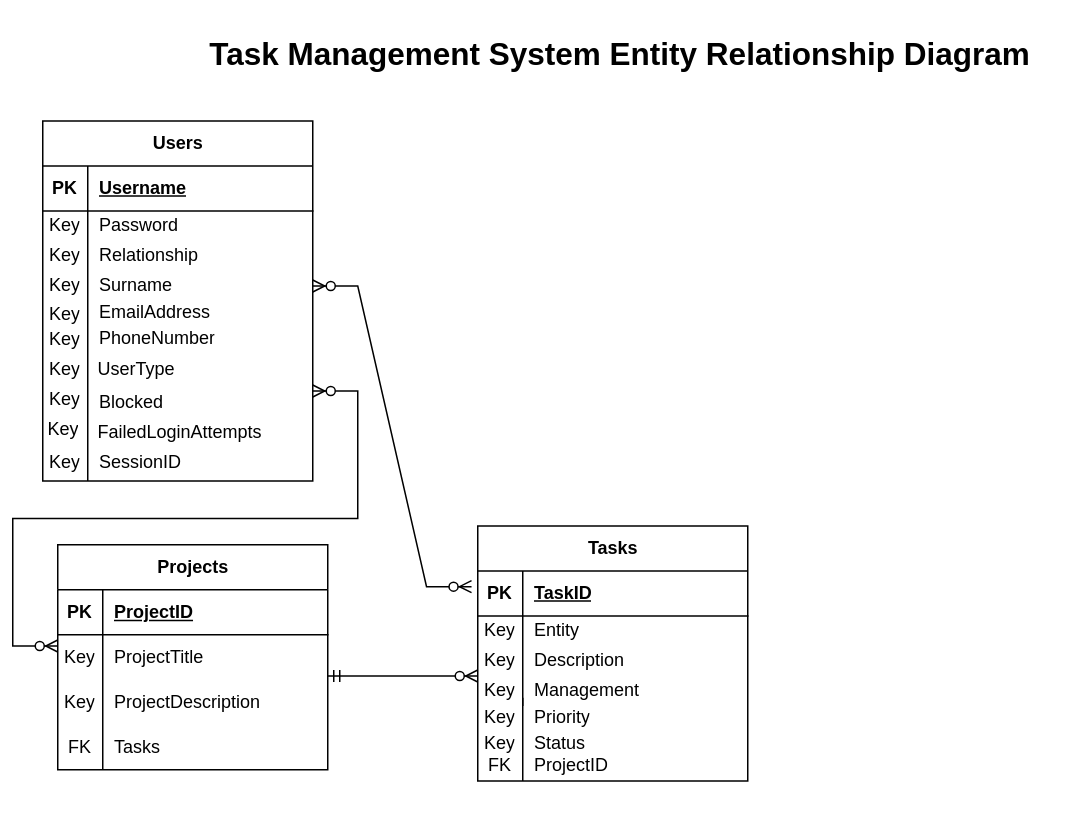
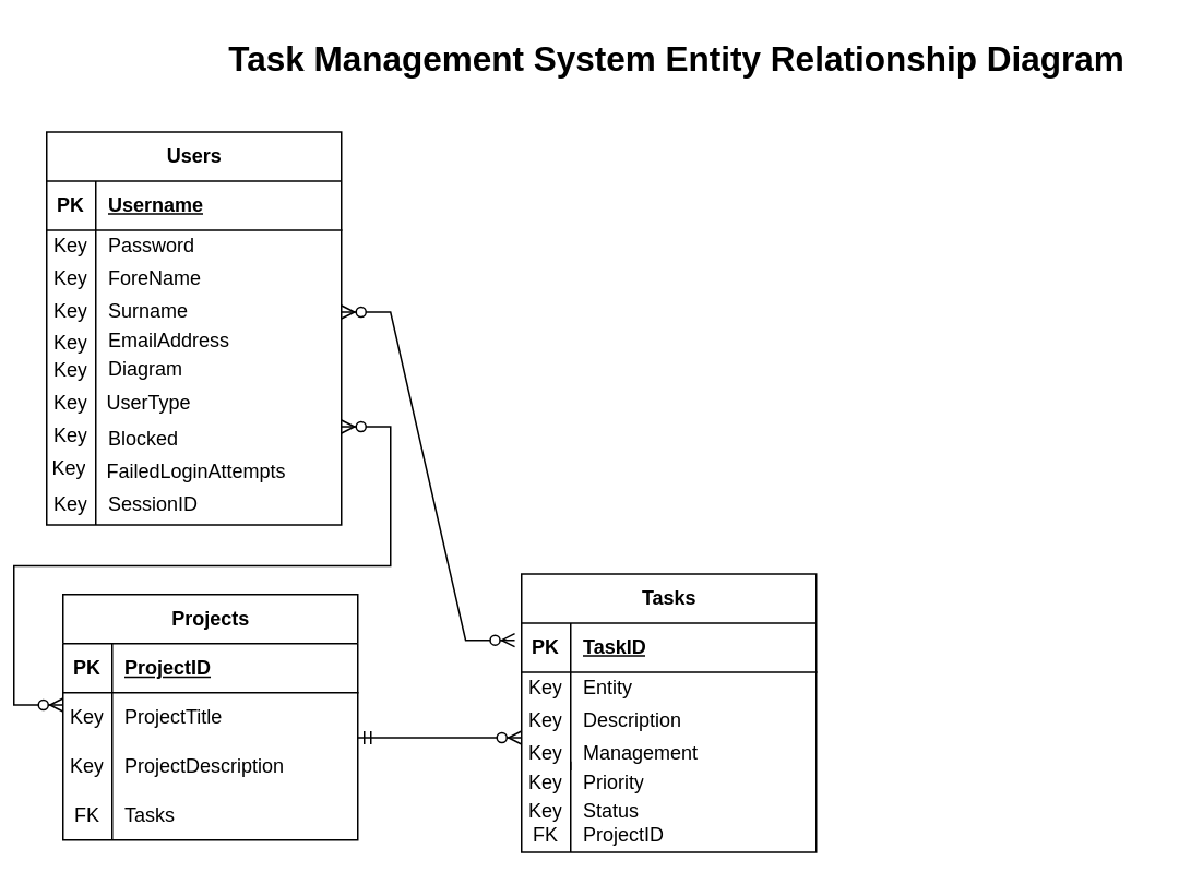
  <mxCell id="0" />
  <mxCell id="1" parent="0" />
  <mxCell id="2" value="" style="group" parent="1" vertex="1" connectable="0"><mxGeometry x="21" y="80" width="180" height="240" as="geometry" /></mxCell>
  <mxCell id="3" value="Users" style="shape=table;startSize=30;container=1;collapsible=1;childLayout=tableLayout;fixedRows=1;rowLines=0;fontStyle=1;align=center;resizeLast=1;html=1;" parent="2" vertex="1"><mxGeometry width="180" height="240" as="geometry" /></mxCell>
  <mxCell id="4" value="" style="shape=tableRow;horizontal=0;startSize=0;swimlaneHead=0;swimlaneBody=0;fillColor=none;collapsible=0;dropTarget=0;points=[[0,0.5],[1,0.5]];portConstraint=eastwest;top=0;left=0;right=0;bottom=1;" parent="3" vertex="1"><mxGeometry y="30" width="180" height="30" as="geometry" /></mxCell>
  <mxCell id="5" value="PK" style="shape=partialRectangle;connectable=0;fillColor=none;top=0;left=0;bottom=0;right=0;fontStyle=1;overflow=hidden;whiteSpace=wrap;html=1;" parent="4" vertex="1"><mxGeometry width="30" height="30" as="geometry"><mxRectangle width="30" height="30" as="alternateBounds" /></mxGeometry></mxCell>
  <mxCell id="6" value="Username" style="shape=partialRectangle;connectable=0;fillColor=none;top=0;left=0;bottom=0;right=0;align=left;spacingLeft=6;fontStyle=5;overflow=hidden;whiteSpace=wrap;html=1;" parent="4" vertex="1"><mxGeometry x="30" width="150" height="30" as="geometry"><mxRectangle width="150" height="30" as="alternateBounds" /></mxGeometry></mxCell>
  <mxCell id="7" value="" style="shape=tableRow;horizontal=0;startSize=0;swimlaneHead=0;swimlaneBody=0;fillColor=none;collapsible=0;dropTarget=0;points=[[0,0.5],[1,0.5]];portConstraint=eastwest;top=0;left=0;right=0;bottom=0;" parent="3" vertex="1"><mxGeometry y="60" width="180" height="20" as="geometry" /></mxCell>
  <mxCell id="8" value="Key" style="shape=partialRectangle;connectable=0;fillColor=none;top=0;left=0;bottom=0;right=0;editable=1;overflow=hidden;whiteSpace=wrap;html=1;" parent="7" vertex="1"><mxGeometry width="30" height="20" as="geometry"><mxRectangle width="30" height="20" as="alternateBounds" /></mxGeometry></mxCell>
  <mxCell id="9" value="Password" style="shape=partialRectangle;connectable=0;fillColor=none;top=0;left=0;bottom=0;right=0;align=left;spacingLeft=6;overflow=hidden;whiteSpace=wrap;html=1;" parent="7" vertex="1"><mxGeometry x="30" width="150" height="20" as="geometry"><mxRectangle width="150" height="20" as="alternateBounds" /></mxGeometry></mxCell>
  <mxCell id="10" value="" style="shape=tableRow;horizontal=0;startSize=0;swimlaneHead=0;swimlaneBody=0;fillColor=none;collapsible=0;dropTarget=0;points=[[0,0.5],[1,0.5]];portConstraint=eastwest;top=0;left=0;right=0;bottom=0;" parent="3" vertex="1"><mxGeometry y="80" width="180" height="20" as="geometry" /></mxCell>
  <mxCell id="11" value="Key" style="shape=partialRectangle;connectable=0;fillColor=none;top=0;left=0;bottom=0;right=0;editable=1;overflow=hidden;whiteSpace=wrap;html=1;" parent="10" vertex="1"><mxGeometry width="30" height="20" as="geometry"><mxRectangle width="30" height="20" as="alternateBounds" /></mxGeometry></mxCell>
- <mxCell id="12" value="Relationship" style="shape=partialRectangle;connectable=0;fillColor=none;top=0;left=0;bottom=0;right=0;align=left;spacingLeft=6;overflow=hidden;whiteSpace=wrap;html=1;" parent="10" vertex="1"><mxGeometry x="30" width="150" height="20" as="geometry"><mxRectangle width="150" height="20" as="alternateBounds" /></mxGeometry></mxCell>
+ <mxCell id="12" value="ForeName" style="shape=partialRectangle;connectable=0;fillColor=none;top=0;left=0;bottom=0;right=0;align=left;spacingLeft=6;overflow=hidden;whiteSpace=wrap;html=1;" parent="10" vertex="1"><mxGeometry x="30" width="150" height="20" as="geometry"><mxRectangle width="150" height="20" as="alternateBounds" /></mxGeometry></mxCell>
  <mxCell id="13" value="" style="shape=tableRow;horizontal=0;startSize=0;swimlaneHead=0;swimlaneBody=0;fillColor=none;collapsible=0;dropTarget=0;points=[[0,0.5],[1,0.5]];portConstraint=eastwest;top=0;left=0;right=0;bottom=0;" parent="3" vertex="1"><mxGeometry y="100" width="180" height="20" as="geometry" /></mxCell>
  <mxCell id="14" value="Key" style="shape=partialRectangle;connectable=0;fillColor=none;top=0;left=0;bottom=0;right=0;editable=1;overflow=hidden;whiteSpace=wrap;html=1;" parent="13" vertex="1"><mxGeometry width="30" height="20" as="geometry"><mxRectangle width="30" height="20" as="alternateBounds" /></mxGeometry></mxCell>
  <mxCell id="15" value="Surname" style="shape=partialRectangle;connectable=0;fillColor=none;top=0;left=0;bottom=0;right=0;align=left;spacingLeft=6;overflow=hidden;whiteSpace=wrap;html=1;" parent="13" vertex="1"><mxGeometry x="30" width="150" height="20" as="geometry"><mxRectangle width="150" height="20" as="alternateBounds" /></mxGeometry></mxCell>
  <mxCell id="16" value="" style="line;strokeWidth=1;rotatable=0;dashed=0;labelPosition=right;align=left;verticalAlign=middle;spacingTop=0;spacingLeft=6;points=[];portConstraint=eastwest;flipV=0;flipH=1;direction=south;" parent="2" vertex="1"><mxGeometry x="25" y="120" width="10" height="120" as="geometry" /></mxCell>
  <mxCell id="17" value="EmailAddress" style="shape=partialRectangle;connectable=0;fillColor=none;top=0;left=0;bottom=0;right=0;align=left;spacingLeft=6;overflow=hidden;whiteSpace=wrap;html=1;" parent="2" vertex="1"><mxGeometry x="30" y="115" width="150" height="26.667" as="geometry"><mxRectangle width="150" height="20" as="alternateBounds" /></mxGeometry></mxCell>
- <mxCell id="18" value="PhoneNumber" style="shape=partialRectangle;connectable=0;fillColor=none;top=0;left=0;bottom=0;right=0;align=left;spacingLeft=6;overflow=hidden;whiteSpace=wrap;html=1;" parent="2" vertex="1"><mxGeometry x="30" y="131.238" width="150" height="26.667" as="geometry"><mxRectangle width="150" height="20" as="alternateBounds" /></mxGeometry></mxCell>
+ <mxCell id="18" value="Diagram" style="shape=partialRectangle;connectable=0;fillColor=none;top=0;left=0;bottom=0;right=0;align=left;spacingLeft=6;overflow=hidden;whiteSpace=wrap;html=1;" parent="2" vertex="1"><mxGeometry x="30" y="131.238" width="150" height="26.667" as="geometry"><mxRectangle width="150" height="20" as="alternateBounds" /></mxGeometry></mxCell>
  <mxCell id="19" value="Key" style="shape=partialRectangle;connectable=0;fillColor=none;top=0;left=0;bottom=0;right=0;editable=1;overflow=hidden;whiteSpace=wrap;html=1;" parent="2" vertex="1"><mxGeometry y="115.857" width="30" height="26.667" as="geometry"><mxRectangle width="30" height="20" as="alternateBounds" /></mxGeometry></mxCell>
  <mxCell id="20" value="Key" style="shape=partialRectangle;connectable=0;fillColor=none;top=0;left=0;bottom=0;right=0;editable=1;overflow=hidden;whiteSpace=wrap;html=1;" parent="2" vertex="1"><mxGeometry y="133.095" width="30" height="26.667" as="geometry"><mxRectangle width="30" height="20" as="alternateBounds" /></mxGeometry></mxCell>
  <mxCell id="21" value="UserType" style="shape=partialRectangle;connectable=0;fillColor=none;top=0;left=0;bottom=0;right=0;align=left;spacingLeft=6;overflow=hidden;whiteSpace=wrap;html=1;" parent="2" vertex="1"><mxGeometry x="29" y="152.476" width="150" height="26.667" as="geometry"><mxRectangle width="150" height="20" as="alternateBounds" /></mxGeometry></mxCell>
  <mxCell id="22" value="Key" style="shape=partialRectangle;connectable=0;fillColor=none;top=0;left=0;bottom=0;right=0;editable=1;overflow=hidden;whiteSpace=wrap;html=1;" parent="2" vertex="1"><mxGeometry y="172.19" width="30" height="26.667" as="geometry"><mxRectangle width="30" height="20" as="alternateBounds" /></mxGeometry></mxCell>
  <mxCell id="23" value="" style="group" parent="1" vertex="1" connectable="0"><mxGeometry x="311" y="350" width="180" height="175" as="geometry" /></mxCell>
  <mxCell id="24" value="Tasks" style="shape=table;startSize=30;container=1;collapsible=1;childLayout=tableLayout;fixedRows=1;rowLines=0;fontStyle=1;align=center;resizeLast=1;html=1;" parent="23" vertex="1"><mxGeometry width="180" height="170" as="geometry" /></mxCell>
  <mxCell id="25" value="" style="shape=tableRow;horizontal=0;startSize=0;swimlaneHead=0;swimlaneBody=0;fillColor=none;collapsible=0;dropTarget=0;points=[[0,0.5],[1,0.5]];portConstraint=eastwest;top=0;left=0;right=0;bottom=1;" parent="24" vertex="1"><mxGeometry y="30" width="180" height="30" as="geometry" /></mxCell>
  <mxCell id="26" value="PK" style="shape=partialRectangle;connectable=0;fillColor=none;top=0;left=0;bottom=0;right=0;fontStyle=1;overflow=hidden;whiteSpace=wrap;html=1;" parent="25" vertex="1"><mxGeometry width="30" height="30" as="geometry"><mxRectangle width="30" height="30" as="alternateBounds" /></mxGeometry></mxCell>
  <mxCell id="27" value="TaskID" style="shape=partialRectangle;connectable=0;fillColor=none;top=0;left=0;bottom=0;right=0;align=left;spacingLeft=6;fontStyle=5;overflow=hidden;whiteSpace=wrap;html=1;" parent="25" vertex="1"><mxGeometry x="30" width="150" height="30" as="geometry"><mxRectangle width="150" height="30" as="alternateBounds" /></mxGeometry></mxCell>
  <mxCell id="28" value="" style="shape=tableRow;horizontal=0;startSize=0;swimlaneHead=0;swimlaneBody=0;fillColor=none;collapsible=0;dropTarget=0;points=[[0,0.5],[1,0.5]];portConstraint=eastwest;top=0;left=0;right=0;bottom=0;" parent="24" vertex="1"><mxGeometry y="60" width="180" height="20" as="geometry" /></mxCell>
  <mxCell id="29" value="" style="shape=partialRectangle;connectable=0;fillColor=none;top=0;left=0;bottom=0;right=0;editable=1;overflow=hidden;whiteSpace=wrap;html=1;" parent="28" vertex="1"><mxGeometry width="30" height="20" as="geometry"><mxRectangle width="30" height="20" as="alternateBounds" /></mxGeometry></mxCell>
  <mxCell id="30" value="Entity" style="shape=partialRectangle;connectable=0;fillColor=none;top=0;left=0;bottom=0;right=0;align=left;spacingLeft=6;overflow=hidden;whiteSpace=wrap;html=1;" parent="28" vertex="1"><mxGeometry x="30" width="150" height="20" as="geometry"><mxRectangle width="150" height="20" as="alternateBounds" /></mxGeometry></mxCell>
  <mxCell id="31" value="" style="shape=tableRow;horizontal=0;startSize=0;swimlaneHead=0;swimlaneBody=0;fillColor=none;collapsible=0;dropTarget=0;points=[[0,0.5],[1,0.5]];portConstraint=eastwest;top=0;left=0;right=0;bottom=0;" parent="24" vertex="1"><mxGeometry y="80" width="180" height="20" as="geometry" /></mxCell>
  <mxCell id="32" value="" style="shape=partialRectangle;connectable=0;fillColor=none;top=0;left=0;bottom=0;right=0;editable=1;overflow=hidden;whiteSpace=wrap;html=1;" parent="31" vertex="1"><mxGeometry width="30" height="20" as="geometry"><mxRectangle width="30" height="20" as="alternateBounds" /></mxGeometry></mxCell>
  <mxCell id="33" value="Description" style="shape=partialRectangle;connectable=0;fillColor=none;top=0;left=0;bottom=0;right=0;align=left;spacingLeft=6;overflow=hidden;whiteSpace=wrap;html=1;" parent="31" vertex="1"><mxGeometry x="30" width="150" height="20" as="geometry"><mxRectangle width="150" height="20" as="alternateBounds" /></mxGeometry></mxCell>
  <mxCell id="34" value="" style="shape=tableRow;horizontal=0;startSize=0;swimlaneHead=0;swimlaneBody=0;fillColor=none;collapsible=0;dropTarget=0;points=[[0,0.5],[1,0.5]];portConstraint=eastwest;top=0;left=0;right=0;bottom=0;" parent="24" vertex="1"><mxGeometry y="100" width="180" height="20" as="geometry" /></mxCell>
  <mxCell id="35" value="" style="shape=partialRectangle;connectable=0;fillColor=none;top=0;left=0;bottom=0;right=0;editable=1;overflow=hidden;whiteSpace=wrap;html=1;" parent="34" vertex="1"><mxGeometry width="30" height="20" as="geometry"><mxRectangle width="30" height="20" as="alternateBounds" /></mxGeometry></mxCell>
  <mxCell id="36" value="Management" style="shape=partialRectangle;connectable=0;fillColor=none;top=0;left=0;bottom=0;right=0;align=left;spacingLeft=6;overflow=hidden;whiteSpace=wrap;html=1;" parent="34" vertex="1"><mxGeometry x="30" width="150" height="20" as="geometry"><mxRectangle width="150" height="20" as="alternateBounds" /></mxGeometry></mxCell>
  <mxCell id="37" value="" style="line;strokeWidth=1;rotatable=0;dashed=0;labelPosition=right;align=left;verticalAlign=middle;spacingTop=0;spacingLeft=6;points=[];portConstraint=eastwest;direction=south;" parent="23" vertex="1"><mxGeometry x="25" y="114.5" width="10" height="55.5" as="geometry" /></mxCell>
  <mxCell id="38" value="Priority" style="shape=partialRectangle;connectable=0;fillColor=none;top=0;left=0;bottom=0;right=0;align=left;spacingLeft=6;overflow=hidden;whiteSpace=wrap;html=1;" parent="23" vertex="1"><mxGeometry x="30" y="116" width="150" height="24" as="geometry"><mxRectangle width="150" height="30" as="alternateBounds" /></mxGeometry></mxCell>
  <mxCell id="39" value="Status" style="shape=partialRectangle;connectable=0;fillColor=none;top=0;left=0;bottom=0;right=0;align=left;spacingLeft=6;overflow=hidden;whiteSpace=wrap;html=1;" parent="23" vertex="1"><mxGeometry x="30" y="135" width="150" height="20" as="geometry"><mxRectangle width="150" height="30" as="alternateBounds" /></mxGeometry></mxCell>
  <mxCell id="40" value="ProjectID" style="shape=partialRectangle;connectable=0;fillColor=none;top=0;left=0;bottom=0;right=0;align=left;spacingLeft=6;overflow=hidden;whiteSpace=wrap;html=1;" parent="23" vertex="1"><mxGeometry x="30" y="145" width="150" height="30" as="geometry"><mxRectangle width="150" height="30" as="alternateBounds" /></mxGeometry></mxCell>
  <mxCell id="41" value="Key" style="shape=partialRectangle;connectable=0;fillColor=none;top=0;left=0;bottom=0;right=0;editable=1;overflow=hidden;whiteSpace=wrap;html=1;" parent="23" vertex="1"><mxGeometry y="60" width="30" height="20" as="geometry"><mxRectangle width="30" height="20" as="alternateBounds" /></mxGeometry></mxCell>
  <mxCell id="42" value="Key" style="shape=partialRectangle;connectable=0;fillColor=none;top=0;left=0;bottom=0;right=0;editable=1;overflow=hidden;whiteSpace=wrap;html=1;" parent="23" vertex="1"><mxGeometry y="80" width="30" height="20" as="geometry"><mxRectangle width="30" height="20" as="alternateBounds" /></mxGeometry></mxCell>
  <mxCell id="43" value="Key" style="shape=partialRectangle;connectable=0;fillColor=none;top=0;left=0;bottom=0;right=0;editable=1;overflow=hidden;whiteSpace=wrap;html=1;" parent="23" vertex="1"><mxGeometry y="100" width="30" height="20" as="geometry"><mxRectangle width="30" height="20" as="alternateBounds" /></mxGeometry></mxCell>
  <mxCell id="44" value="Key" style="shape=partialRectangle;connectable=0;fillColor=none;top=0;left=0;bottom=0;right=0;editable=1;overflow=hidden;whiteSpace=wrap;html=1;" parent="23" vertex="1"><mxGeometry y="118" width="30" height="20" as="geometry"><mxRectangle width="30" height="20" as="alternateBounds" /></mxGeometry></mxCell>
  <mxCell id="45" value="Key" style="shape=partialRectangle;connectable=0;fillColor=none;top=0;left=0;bottom=0;right=0;editable=1;overflow=hidden;whiteSpace=wrap;html=1;" parent="23" vertex="1"><mxGeometry y="135" width="30" height="20" as="geometry"><mxRectangle width="30" height="20" as="alternateBounds" /></mxGeometry></mxCell>
  <mxCell id="46" value="FK" style="shape=partialRectangle;connectable=0;fillColor=none;top=0;left=0;bottom=0;right=0;editable=1;overflow=hidden;whiteSpace=wrap;html=1;" parent="23" vertex="1"><mxGeometry y="150" width="30" height="20" as="geometry"><mxRectangle width="30" height="20" as="alternateBounds" /></mxGeometry></mxCell>
  <mxCell id="47" value="Projects" style="shape=table;startSize=30;container=1;collapsible=1;childLayout=tableLayout;fixedRows=1;rowLines=0;fontStyle=1;align=center;resizeLast=1;html=1;" parent="1" vertex="1"><mxGeometry x="31" y="362.5" width="180" height="150" as="geometry" /></mxCell>
  <mxCell id="48" value="" style="shape=tableRow;horizontal=0;startSize=0;swimlaneHead=0;swimlaneBody=0;fillColor=none;collapsible=0;dropTarget=0;points=[[0,0.5],[1,0.5]];portConstraint=eastwest;top=0;left=0;right=0;bottom=1;" parent="47" vertex="1"><mxGeometry y="30" width="180" height="30" as="geometry" /></mxCell>
  <mxCell id="49" value="PK" style="shape=partialRectangle;connectable=0;fillColor=none;top=0;left=0;bottom=0;right=0;fontStyle=1;overflow=hidden;whiteSpace=wrap;html=1;" parent="48" vertex="1"><mxGeometry width="30" height="30" as="geometry"><mxRectangle width="30" height="30" as="alternateBounds" /></mxGeometry></mxCell>
  <mxCell id="50" value="ProjectID" style="shape=partialRectangle;connectable=0;fillColor=none;top=0;left=0;bottom=0;right=0;align=left;spacingLeft=6;fontStyle=5;overflow=hidden;whiteSpace=wrap;html=1;" parent="48" vertex="1"><mxGeometry x="30" width="150" height="30" as="geometry"><mxRectangle width="150" height="30" as="alternateBounds" /></mxGeometry></mxCell>
  <mxCell id="51" value="" style="shape=tableRow;horizontal=0;startSize=0;swimlaneHead=0;swimlaneBody=0;fillColor=none;collapsible=0;dropTarget=0;points=[[0,0.5],[1,0.5]];portConstraint=eastwest;top=0;left=0;right=0;bottom=0;" parent="47" vertex="1"><mxGeometry y="60" width="180" height="30" as="geometry" /></mxCell>
  <mxCell id="52" value="Key" style="shape=partialRectangle;connectable=0;fillColor=none;top=0;left=0;bottom=0;right=0;editable=1;overflow=hidden;whiteSpace=wrap;html=1;" parent="51" vertex="1"><mxGeometry width="30" height="30" as="geometry"><mxRectangle width="30" height="30" as="alternateBounds" /></mxGeometry></mxCell>
  <mxCell id="53" value="ProjectTitle" style="shape=partialRectangle;connectable=0;fillColor=none;top=0;left=0;bottom=0;right=0;align=left;spacingLeft=6;overflow=hidden;whiteSpace=wrap;html=1;" parent="51" vertex="1"><mxGeometry x="30" width="150" height="30" as="geometry"><mxRectangle width="150" height="30" as="alternateBounds" /></mxGeometry></mxCell>
  <mxCell id="54" value="" style="shape=tableRow;horizontal=0;startSize=0;swimlaneHead=0;swimlaneBody=0;fillColor=none;collapsible=0;dropTarget=0;points=[[0,0.5],[1,0.5]];portConstraint=eastwest;top=0;left=0;right=0;bottom=0;" parent="47" vertex="1"><mxGeometry y="90" width="180" height="30" as="geometry" /></mxCell>
  <mxCell id="55" value="Key" style="shape=partialRectangle;connectable=0;fillColor=none;top=0;left=0;bottom=0;right=0;editable=1;overflow=hidden;whiteSpace=wrap;html=1;" parent="54" vertex="1"><mxGeometry width="30" height="30" as="geometry"><mxRectangle width="30" height="30" as="alternateBounds" /></mxGeometry></mxCell>
  <mxCell id="56" value="ProjectDescription" style="shape=partialRectangle;connectable=0;fillColor=none;top=0;left=0;bottom=0;right=0;align=left;spacingLeft=6;overflow=hidden;whiteSpace=wrap;html=1;" parent="54" vertex="1"><mxGeometry x="30" width="150" height="30" as="geometry"><mxRectangle width="150" height="30" as="alternateBounds" /></mxGeometry></mxCell>
  <mxCell id="57" value="" style="shape=tableRow;horizontal=0;startSize=0;swimlaneHead=0;swimlaneBody=0;fillColor=none;collapsible=0;dropTarget=0;points=[[0,0.5],[1,0.5]];portConstraint=eastwest;top=0;left=0;right=0;bottom=0;" parent="47" vertex="1"><mxGeometry y="120" width="180" height="30" as="geometry" /></mxCell>
  <mxCell id="58" value="FK" style="shape=partialRectangle;connectable=0;fillColor=none;top=0;left=0;bottom=0;right=0;editable=1;overflow=hidden;whiteSpace=wrap;html=1;" parent="57" vertex="1"><mxGeometry width="30" height="30" as="geometry"><mxRectangle width="30" height="30" as="alternateBounds" /></mxGeometry></mxCell>
  <mxCell id="59" value="Tasks" style="shape=partialRectangle;connectable=0;fillColor=none;top=0;left=0;bottom=0;right=0;align=left;spacingLeft=6;overflow=hidden;whiteSpace=wrap;html=1;" parent="57" vertex="1"><mxGeometry x="30" width="150" height="30" as="geometry"><mxRectangle width="150" height="30" as="alternateBounds" /></mxGeometry></mxCell>
  <mxCell id="60" value="" style="edgeStyle=entityRelationEdgeStyle;fontSize=12;html=1;endArrow=ERzeroToMany;startArrow=ERmandOne;rounded=0;" parent="1" edge="1"><mxGeometry width="100" height="100" relative="1" as="geometry"><mxPoint x="211" y="450" as="sourcePoint" /><mxPoint x="311" y="450" as="targetPoint" /></mxGeometry></mxCell>
  <mxCell id="61" value="" style="edgeStyle=entityRelationEdgeStyle;fontSize=12;html=1;endArrow=ERzeroToMany;endFill=1;startArrow=ERzeroToMany;rounded=0;entryX=-0.023;entryY=0.348;entryDx=0;entryDy=0;entryPerimeter=0;" parent="1" target="25" edge="1"><mxGeometry width="100" height="100" relative="1" as="geometry"><mxPoint x="201" y="190" as="sourcePoint" /><mxPoint x="301" y="90" as="targetPoint" /><Array as="points"><mxPoint x="331" y="180" /></Array></mxGeometry></mxCell>
  <mxCell id="62" value="" style="edgeStyle=entityRelationEdgeStyle;fontSize=12;html=1;endArrow=ERzeroToMany;endFill=1;startArrow=ERzeroToMany;rounded=0;" parent="1" edge="1"><mxGeometry width="100" height="100" relative="1" as="geometry"><mxPoint x="201" y="260" as="sourcePoint" /><mxPoint x="31" y="430" as="targetPoint" /><Array as="points"><mxPoint x="121" y="350" /><mxPoint x="111" y="360" /><mxPoint x="111" y="350" /><mxPoint x="111" y="350" /><mxPoint x="111" y="350" /></Array></mxGeometry></mxCell>
  <mxCell id="63" value="Key" style="shape=partialRectangle;connectable=0;fillColor=none;top=0;left=0;bottom=0;right=0;editable=1;overflow=hidden;whiteSpace=wrap;html=1;" parent="1" vertex="1"><mxGeometry x="21" y="234.667" width="30" height="23.333" as="geometry"><mxRectangle width="30" height="20" as="alternateBounds" /></mxGeometry></mxCell>
  <mxCell id="64" value="Blocked" style="shape=partialRectangle;connectable=0;fillColor=none;top=0;left=0;bottom=0;right=0;align=left;spacingLeft=6;overflow=hidden;whiteSpace=wrap;html=1;" parent="1" vertex="1"><mxGeometry x="51" y="256.667" width="150" height="23.333" as="geometry"><mxRectangle width="150" height="20" as="alternateBounds" /></mxGeometry></mxCell>
  <mxCell id="65" value="Key" style="shape=partialRectangle;connectable=0;fillColor=none;top=0;left=0;bottom=0;right=0;editable=1;overflow=hidden;whiteSpace=wrap;html=1;" parent="1" vertex="1"><mxGeometry x="20" y="272.19" width="30" height="26.667" as="geometry"><mxRectangle width="30" height="20" as="alternateBounds" /></mxGeometry></mxCell>
  <mxCell id="66" value="FailedLoginAttempts" style="shape=partialRectangle;connectable=0;fillColor=none;top=0;left=0;bottom=0;right=0;align=left;spacingLeft=6;overflow=hidden;whiteSpace=wrap;html=1;" parent="1" vertex="1"><mxGeometry x="50" y="274.476" width="150" height="26.667" as="geometry"><mxRectangle width="150" height="20" as="alternateBounds" /></mxGeometry></mxCell>
  <mxCell id="67" value="Key" style="shape=partialRectangle;connectable=0;fillColor=none;top=0;left=0;bottom=0;right=0;editable=1;overflow=hidden;whiteSpace=wrap;html=1;" parent="1" vertex="1"><mxGeometry x="21" y="294.19" width="30" height="26.667" as="geometry"><mxRectangle width="30" height="20" as="alternateBounds" /></mxGeometry></mxCell>
  <mxCell id="68" value="SessionID" style="shape=partialRectangle;connectable=0;fillColor=none;top=0;left=0;bottom=0;right=0;align=left;spacingLeft=6;overflow=hidden;whiteSpace=wrap;html=1;" parent="1" vertex="1"><mxGeometry x="51" y="294.476" width="150" height="26.667" as="geometry"><mxRectangle width="150" height="20" as="alternateBounds" /></mxGeometry></mxCell>
  <mxCell id="69" value="&lt;font style=&quot;font-size: 21px;&quot;&gt;&lt;b&gt;&lt;font style=&quot;font-size: 21px;&quot;&gt;Task Management System Entity Relationsh&lt;/font&gt;ip Diagram&lt;/b&gt;&lt;/font&gt;" style="text;html=1;align=center;verticalAlign=middle;whiteSpace=wrap;rounded=0;" vertex="1" parent="1"><mxGeometry x="121" y="20" width="570" height="30" as="geometry" /></mxCell>
